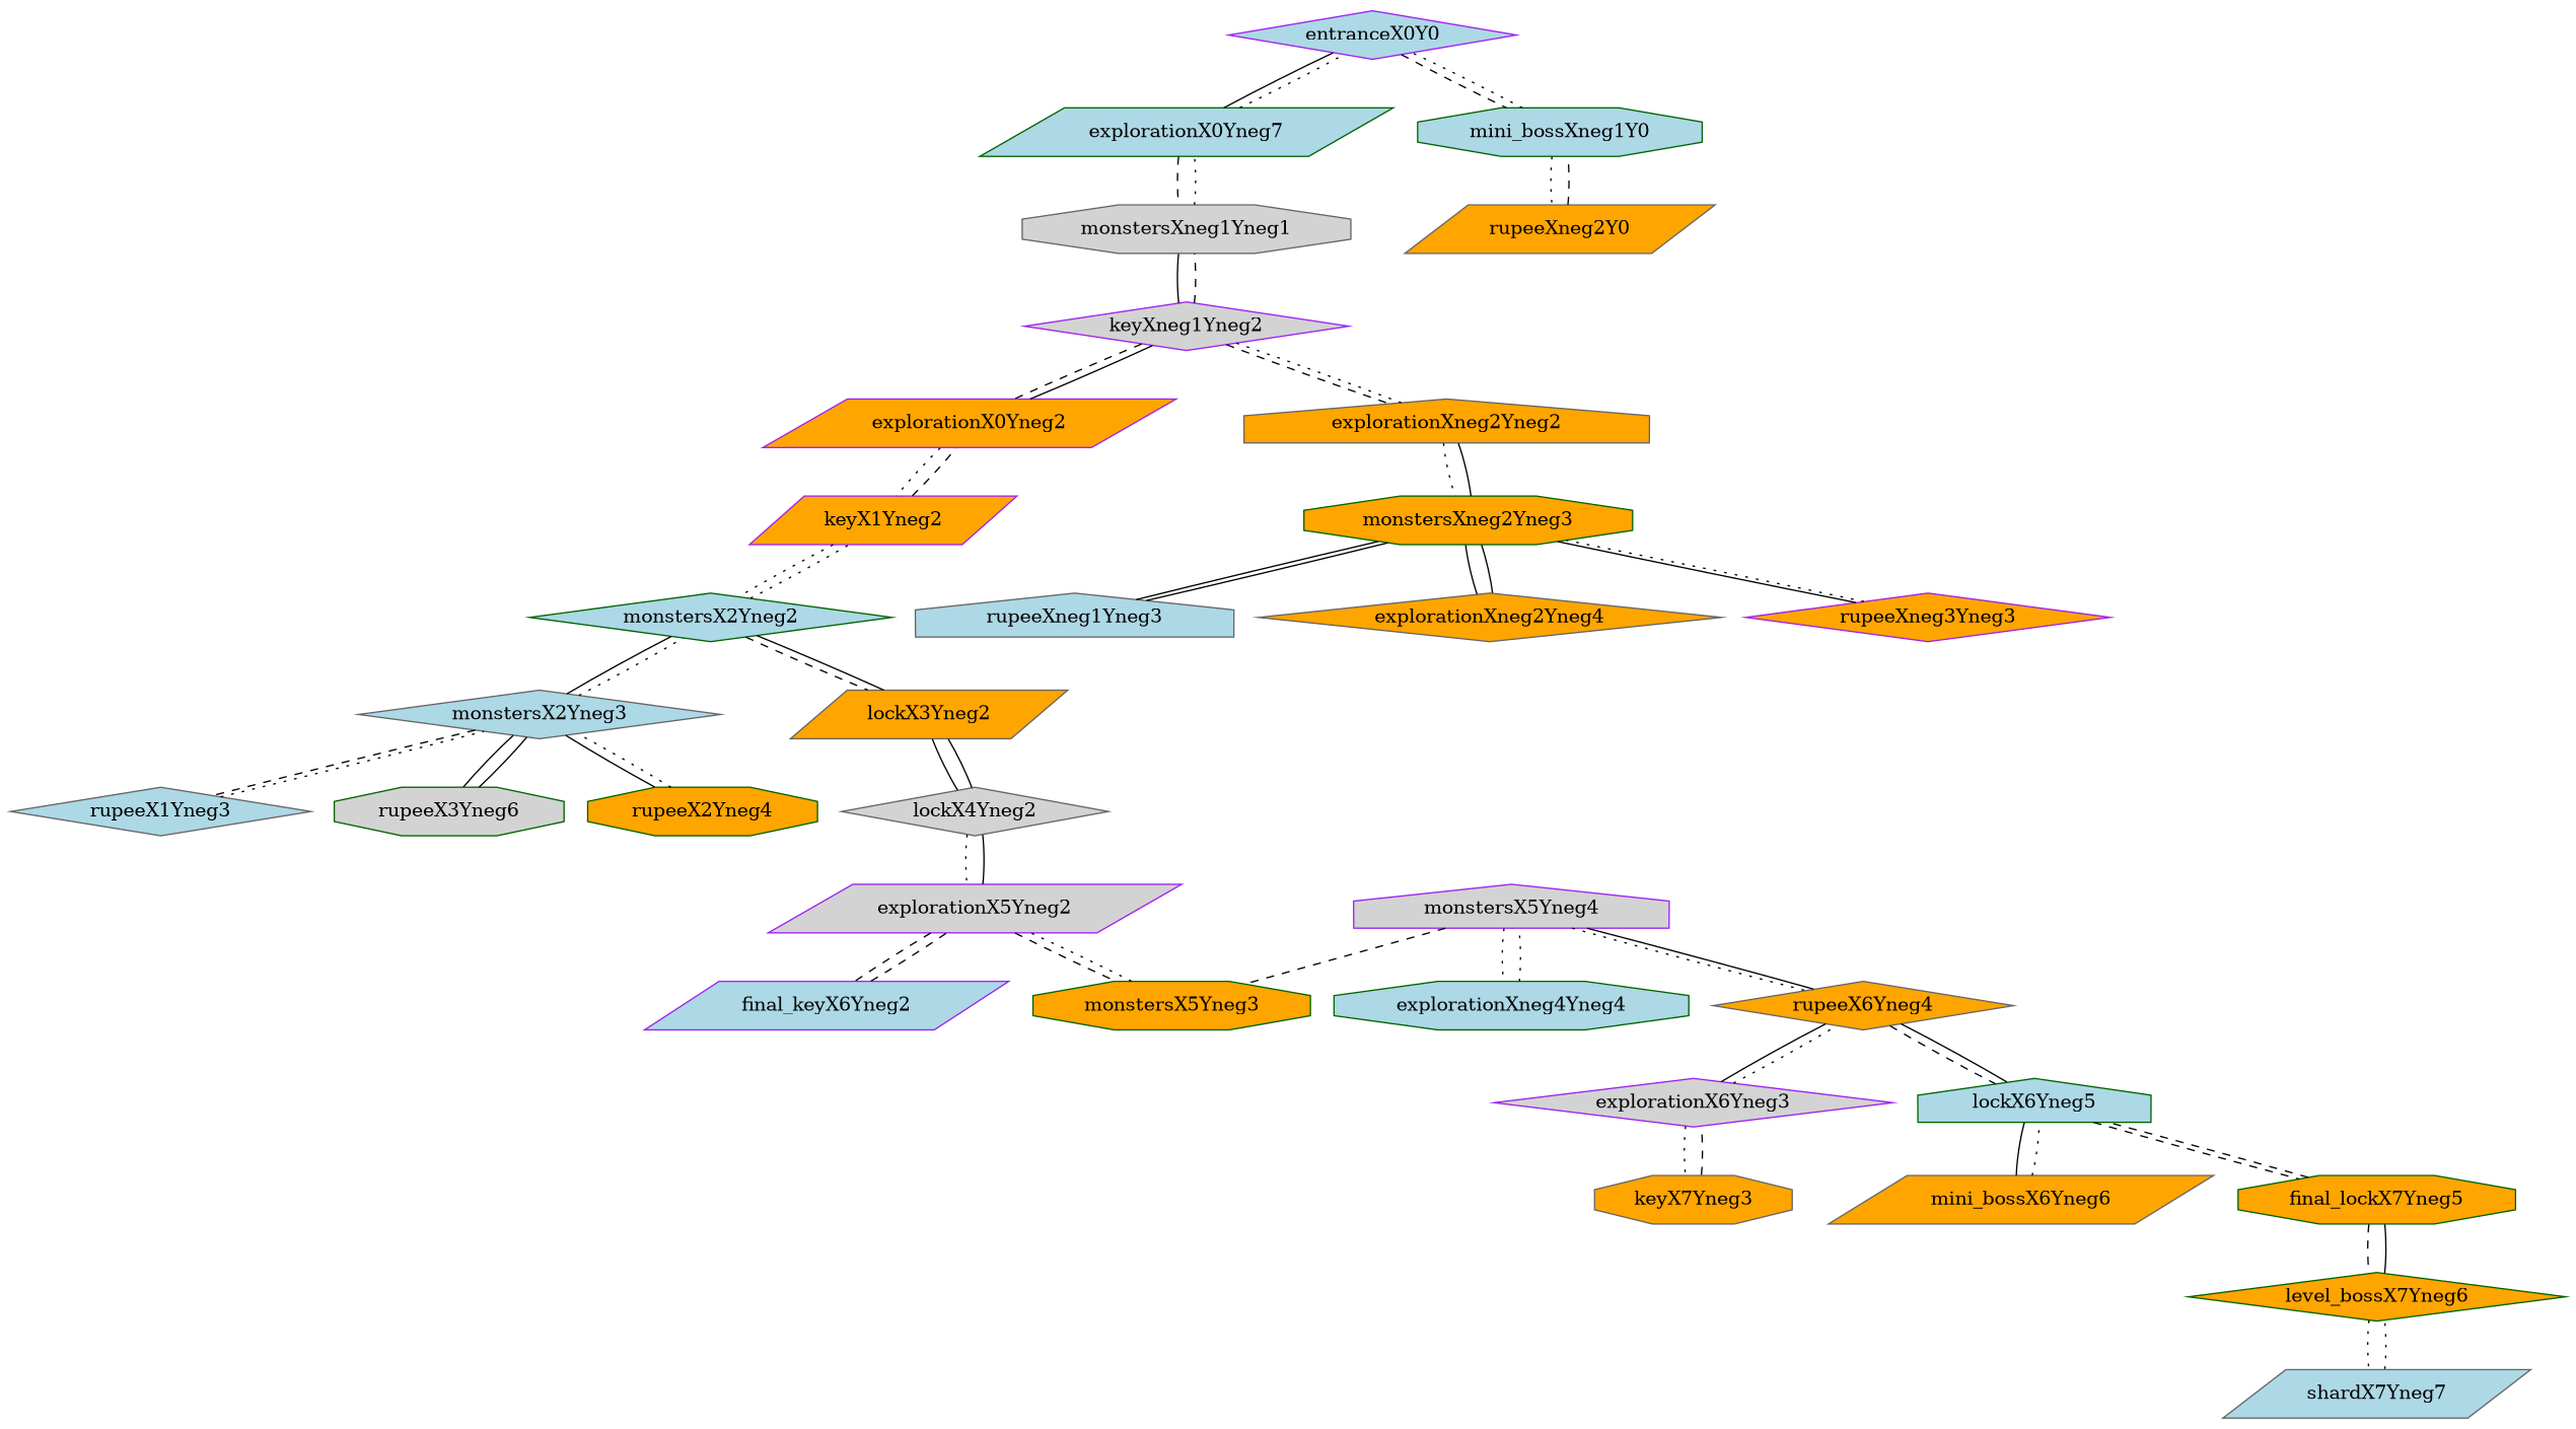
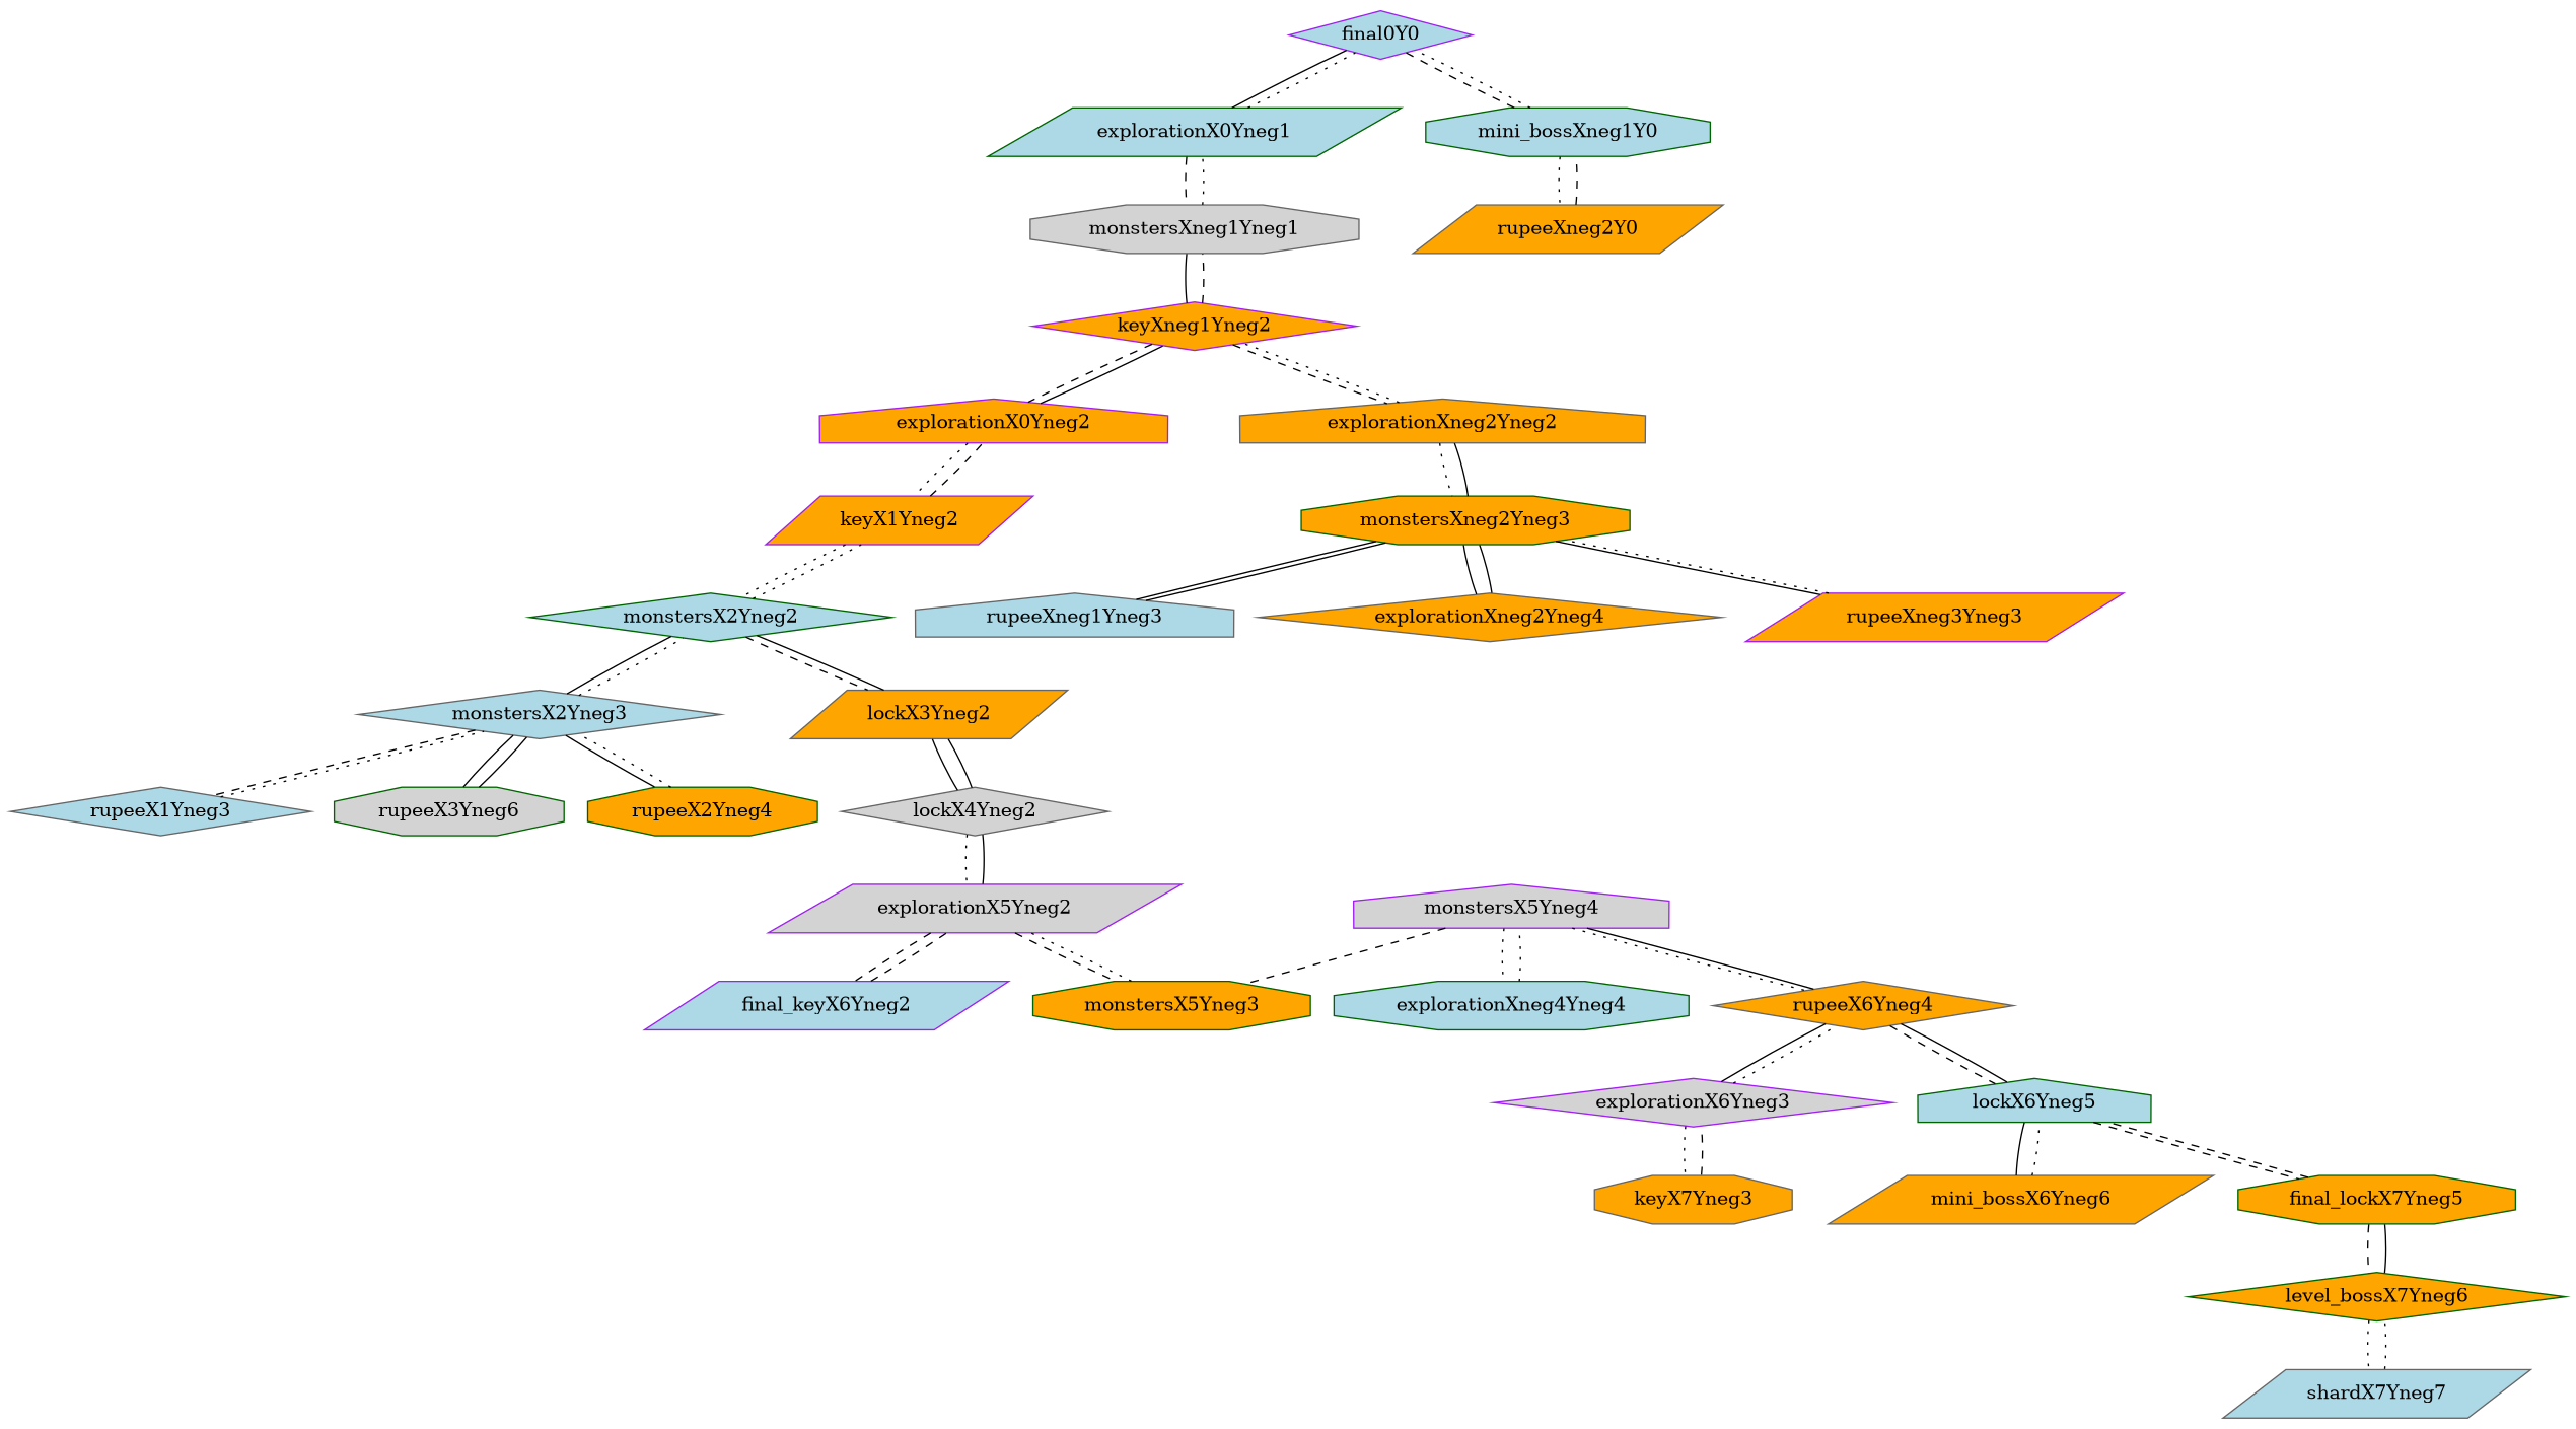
  graph {
    node [color=gray40 fillcolor=orange shape=diamond style=filled]
    edge [style=dotted]
-   entranceX0Y0 [color=purple fillcolor=lightblue]
-   explorationX0Yneg1 [color=darkgreen fillcolor=lightblue shape=parallelogram label=explorationX0Yneg7]
+   entranceX0Y0 [color=purple fillcolor=lightblue label=final0Y0]
+   explorationX0Yneg1 [color=darkgreen fillcolor=lightblue shape=parallelogram]
    mini_bossXneg1Y0 [color=darkgreen fillcolor=lightblue shape=octagon]
    monstersXneg1Yneg1 [fillcolor=lightgrey shape=octagon]
    rupeeXneg2Y0 [shape=parallelogram]
-   keyXneg1Yneg2 [color=purple fillcolor=lightgrey]
-   explorationX0Yneg2 [color=purple shape=parallelogram]
+   keyXneg1Yneg2 [color=purple]
+   explorationX0Yneg2 [color=purple shape=house]
    explorationXneg2Yneg2 [shape=house]
    keyX1Yneg2 [color=purple shape=parallelogram]
    monstersXneg2Yneg3 [color=darkgreen shape=octagon]
    monstersX2Yneg2 [color=darkgreen fillcolor=lightblue]
    monstersX2Yneg3 [fillcolor=lightblue]
    lockX3Yneg2 [shape=parallelogram]
    rupeeXneg1Yneg3 [fillcolor=lightblue shape=house]
    explorationXneg2Yneg4
-   rupeeXneg3Yneg3 [color=purple]
+   rupeeXneg3Yneg3 [color=purple shape=parallelogram]
    rupeeX1Yneg3 [fillcolor=lightblue]
    n18 [color=darkgreen fillcolor=lightgrey label=rupeeX3Yneg6 shape=octagon]
    rupeeX2Yneg4 [color=darkgreen shape=octagon]
    lockX4Yneg2 [fillcolor=lightgrey]
    explorationX5Yneg2 [color=purple fillcolor=lightgrey shape=parallelogram]
    final_keyX6Yneg2 [color=purple fillcolor=lightblue shape=parallelogram]
    monstersX5Yneg3 [color=darkgreen shape=octagon]
    monstersX5Yneg4 [color=purple fillcolor=lightgrey shape=house]
    n25 [color=darkgreen fillcolor=lightblue label=explorationXneg4Yneg4 shape=octagon]
    rupeeX6Yneg4
    explorationX6Yneg3 [color=purple fillcolor=lightgrey]
    lockX6Yneg5 [color=darkgreen fillcolor=lightblue shape=house]
    keyX7Yneg3 [shape=octagon]
    mini_bossX6Yneg6 [shape=parallelogram]
    final_lockX7Yneg5 [color=darkgreen shape=octagon]
    level_bossX7Yneg6 [color=darkgreen]
    shardX7Yneg7 [fillcolor=lightblue shape=parallelogram]
    entranceX0Y0 -- explorationX0Yneg1 [style=solid]
    entranceX0Y0 -- mini_bossXneg1Y0 [style=dashed]
    explorationX0Yneg1 -- entranceX0Y0
    explorationX0Yneg1 -- monstersXneg1Yneg1 [style=dashed]
    mini_bossXneg1Y0 -- entranceX0Y0
    mini_bossXneg1Y0 -- rupeeXneg2Y0
    monstersXneg1Yneg1 -- explorationX0Yneg1
    monstersXneg1Yneg1 -- keyXneg1Yneg2 [style=solid]
    rupeeXneg2Y0 -- mini_bossXneg1Y0 [style=dashed]
    keyXneg1Yneg2 -- monstersXneg1Yneg1 [style=dashed]
    keyXneg1Yneg2 -- explorationX0Yneg2 [style=dashed]
    keyXneg1Yneg2 -- explorationXneg2Yneg2 [style=dashed]
    explorationX0Yneg2 -- keyXneg1Yneg2 [style=solid]
    explorationX0Yneg2 -- keyX1Yneg2
    explorationXneg2Yneg2 -- keyXneg1Yneg2
    explorationXneg2Yneg2 -- monstersXneg2Yneg3
    keyX1Yneg2 -- explorationX0Yneg2 [style=dashed]
    keyX1Yneg2 -- monstersX2Yneg2
    monstersXneg2Yneg3 -- explorationXneg2Yneg2 [style=solid]
    monstersXneg2Yneg3 -- rupeeXneg1Yneg3 [style=solid]
    monstersXneg2Yneg3 -- explorationXneg2Yneg4 [style=solid]
    monstersXneg2Yneg3 -- rupeeXneg3Yneg3 [style=solid]
    monstersX2Yneg2 -- keyX1Yneg2
    monstersX2Yneg2 -- monstersX2Yneg3 [style=solid]
    monstersX2Yneg2 -- lockX3Yneg2 [style=dashed]
    monstersX2Yneg3 -- monstersX2Yneg2
    monstersX2Yneg3 -- rupeeX1Yneg3 [style=dashed]
    monstersX2Yneg3 -- n18 [style=solid]
    monstersX2Yneg3 -- rupeeX2Yneg4 [style=solid]
    lockX3Yneg2 -- monstersX2Yneg2 [style=solid]
    lockX3Yneg2 -- lockX4Yneg2 [style=solid]
    rupeeXneg1Yneg3 -- monstersXneg2Yneg3 [style=solid]
    explorationXneg2Yneg4 -- monstersXneg2Yneg3 [style=solid]
    rupeeXneg3Yneg3 -- monstersXneg2Yneg3
    rupeeX1Yneg3 -- monstersX2Yneg3
    n18 -- monstersX2Yneg3 [style=solid]
    rupeeX2Yneg4 -- monstersX2Yneg3
    lockX4Yneg2 -- lockX3Yneg2 [style=solid]
    lockX4Yneg2 -- explorationX5Yneg2
    explorationX5Yneg2 -- lockX4Yneg2 [style=solid]
    explorationX5Yneg2 -- final_keyX6Yneg2 [style=dashed]
    explorationX5Yneg2 -- monstersX5Yneg3 [style=dashed]
    final_keyX6Yneg2 -- explorationX5Yneg2 [style=dashed]
    monstersX5Yneg3 -- explorationX5Yneg2
    monstersX5Yneg4 -- monstersX5Yneg3 [style=dashed]
    monstersX5Yneg4 -- n25
    monstersX5Yneg4 -- rupeeX6Yneg4
    n25 -- monstersX5Yneg4
    rupeeX6Yneg4 -- monstersX5Yneg4 [style=solid]
    rupeeX6Yneg4 -- explorationX6Yneg3 [style=solid]
    rupeeX6Yneg4 -- lockX6Yneg5 [style=dashed]
    explorationX6Yneg3 -- rupeeX6Yneg4
    explorationX6Yneg3 -- keyX7Yneg3
    lockX6Yneg5 -- rupeeX6Yneg4 [style=solid]
    lockX6Yneg5 -- mini_bossX6Yneg6 [style=solid]
    lockX6Yneg5 -- final_lockX7Yneg5 [style=dashed]
    keyX7Yneg3 -- explorationX6Yneg3 [style=dashed]
    mini_bossX6Yneg6 -- lockX6Yneg5
    final_lockX7Yneg5 -- lockX6Yneg5 [style=dashed]
    final_lockX7Yneg5 -- level_bossX7Yneg6 [style=dashed]
    level_bossX7Yneg6 -- final_lockX7Yneg5 [style=solid]
    level_bossX7Yneg6 -- shardX7Yneg7
    shardX7Yneg7 -- level_bossX7Yneg6
  }
